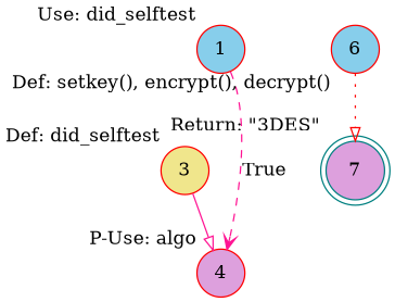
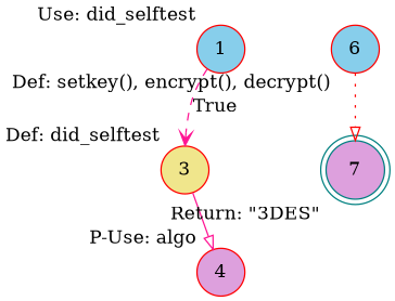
  digraph {
    rankdir=TB
    node [color=red fillcolor=skyblue shape=circle style=filled]
    edge [arrowhead=onormal color=deeppink]
    n1 [label=1 xlabel="Use: did_selftest"]
    n2 [fillcolor=khaki label=3 xlabel="Def: did_selftest"]
    n3 [fillcolor=plum label=4 xlabel="P-Use: algo"]
    n4 [color=teal fillcolor=plum label=7 shape=doublecircle xlabel="Return: \"3DES\""]
    n5 [label=6 xlabel="Def: setkey(), encrypt(), decrypt()"]
-   n1 -> n3 [arrowhead=vee label=True style=dashed]
+   n1 -> n2 [arrowhead=vee label=True style=dashed]
    n2 -> n3 [style=solid]
    n5 -> n4 [color=red style=dotted]
  }
